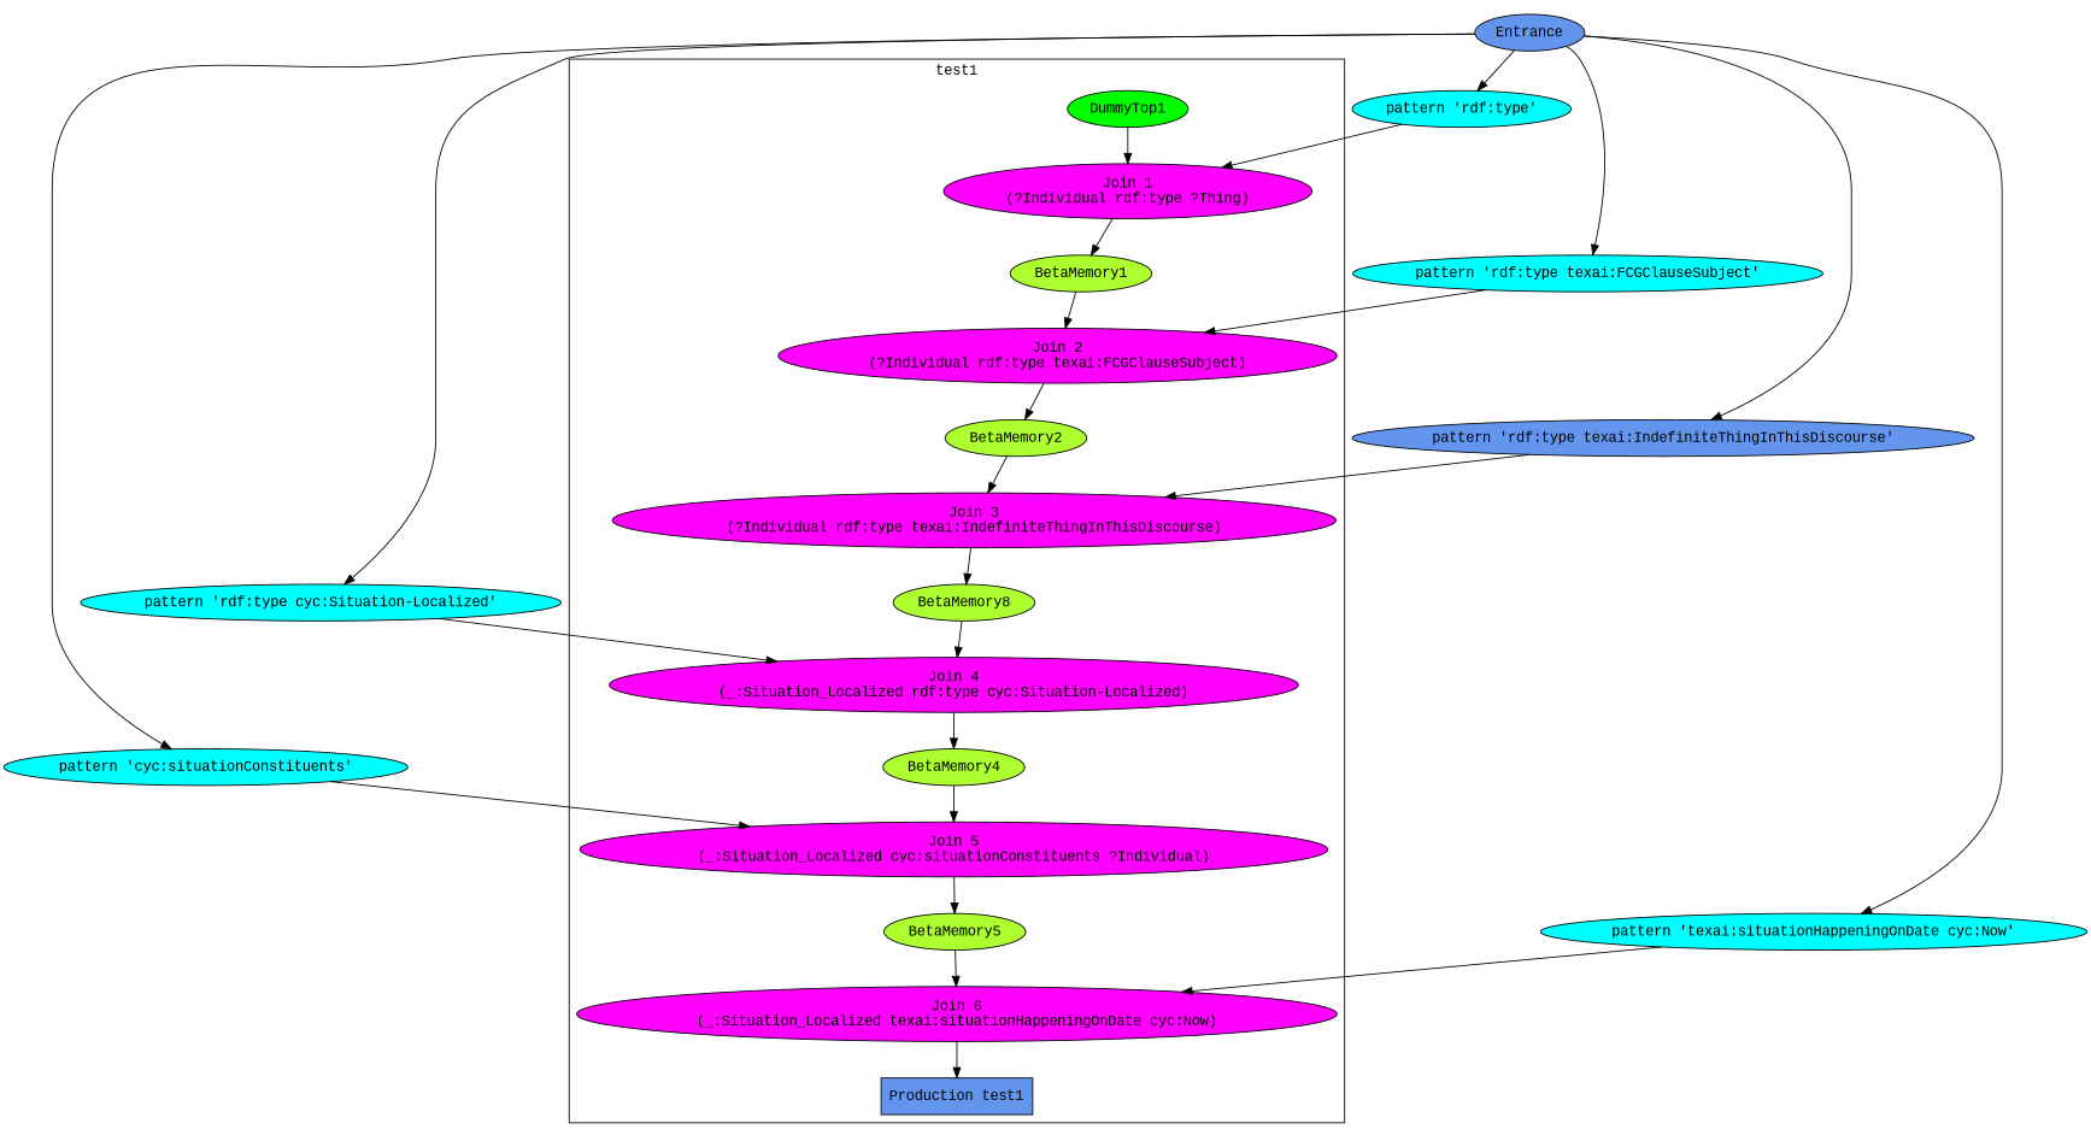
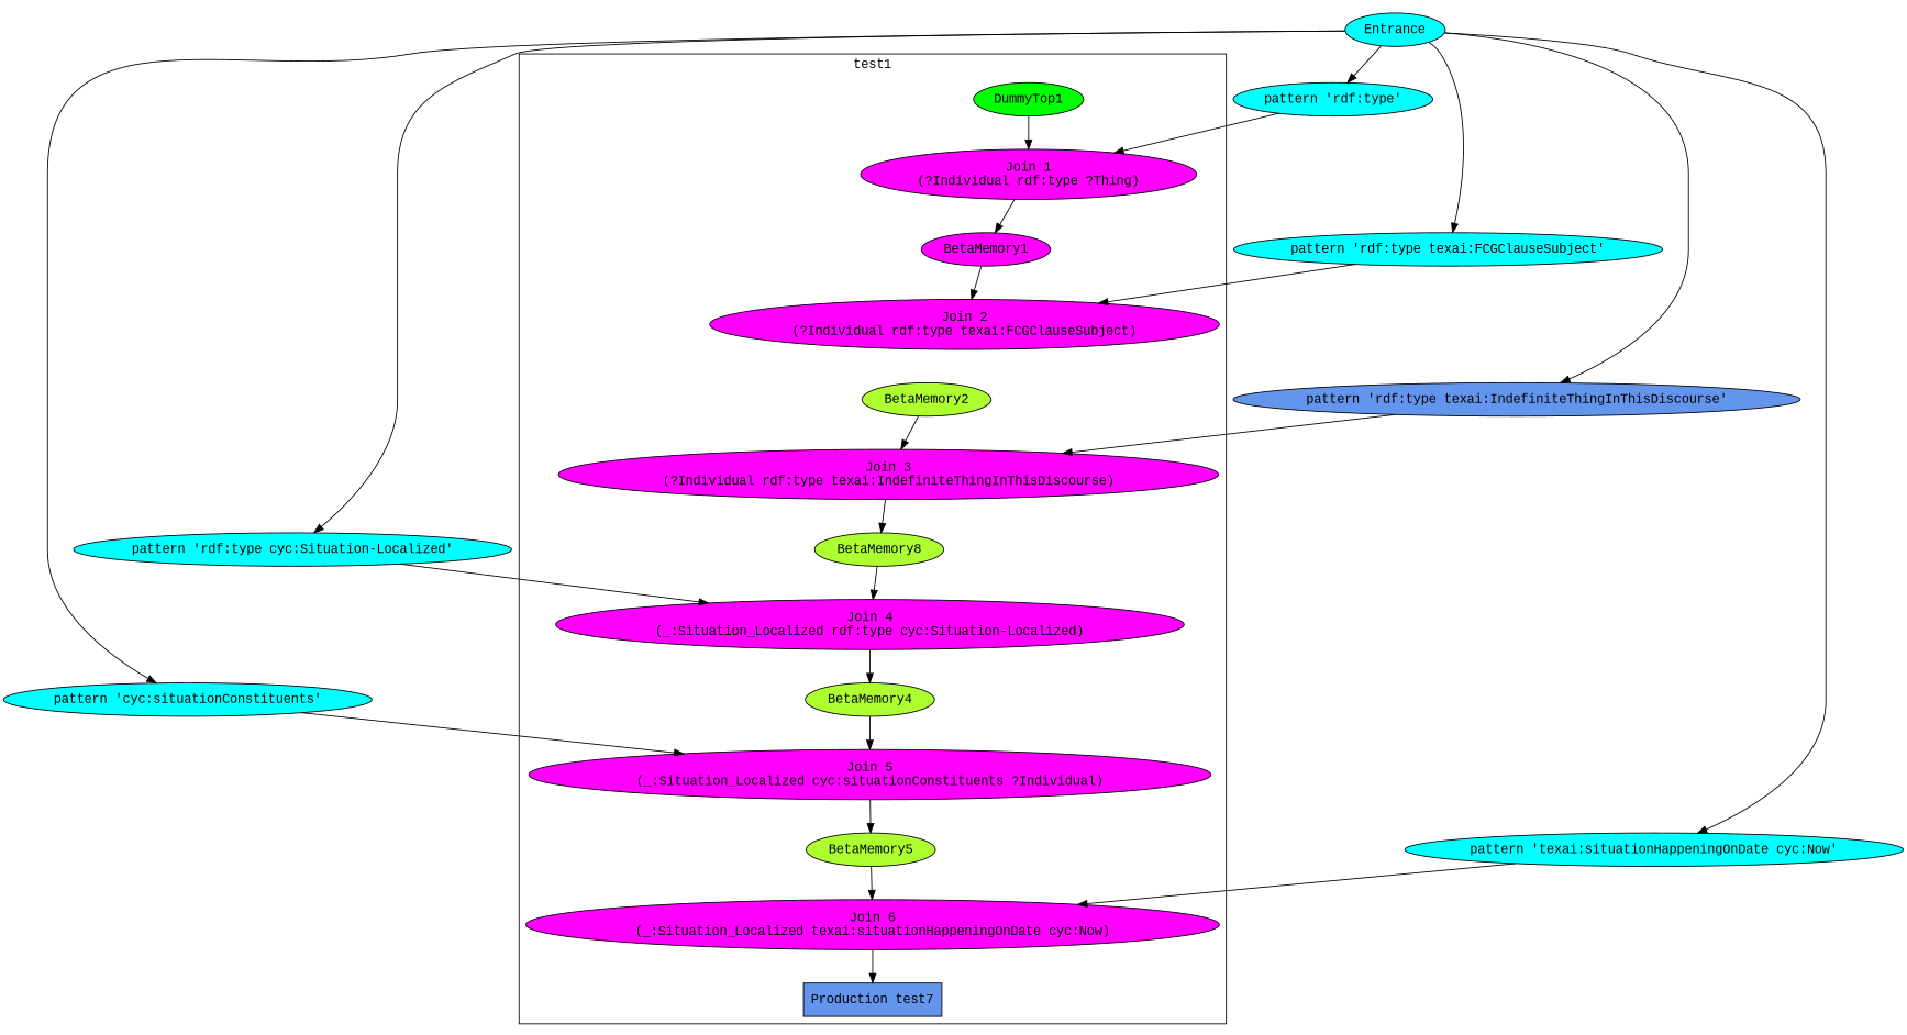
  digraph {
    fontname="Liberation Mono"
    mincross=2.0
    node [fillcolor=magenta fontname="Liberation Mono" style=filled]
    edge [fontname="Liberation Mono"]
    n1 [fillcolor=green label=DummyTop1]
    n2 [label="Join 1\n(?Individual rdf:type ?Thing)"]
-   n3 [fillcolor=greenyellow label=BetaMemory1]
+   n3 [label=BetaMemory1]
    n4 [label="Join 2\n(?Individual rdf:type texai:FCGClauseSubject)"]
    n5 [fillcolor=greenyellow label=BetaMemory2]
    n6 [label="Join 3\n(?Individual rdf:type texai:IndefiniteThingInThisDiscourse)"]
    n7 [fillcolor=greenyellow label=BetaMemory8]
    n8 [label="Join 4\n(_:Situation_Localized rdf:type cyc:Situation-Localized)"]
    n9 [fillcolor=greenyellow label=BetaMemory4]
    n10 [label="Join 5\n(_:Situation_Localized cyc:situationConstituents ?Individual)"]
    n11 [fillcolor=greenyellow label=BetaMemory5]
    n12 [label="Join 6\n(_:Situation_Localized texai:situationHappeningOnDate cyc:Now)"]
-   n13 [fillcolor=cornflowerblue label="Production test1" shape=box]
-   n14 [fillcolor=cornflowerblue label=Entrance]
+   n13 [fillcolor=cornflowerblue label="Production test7" shape=box]
+   n14 [fillcolor=cyan label=Entrance]
    n15 [fillcolor=cyan label="pattern 'cyc:situationConstituents'"]
    n16 [fillcolor=cyan label="pattern 'rdf:type'"]
    n17 [fillcolor=cyan label="pattern 'rdf:type cyc:Situation-Localized'"]
    n18 [fillcolor=cyan label="pattern 'rdf:type texai:FCGClauseSubject'"]
    n19 [fillcolor=cornflowerblue label="pattern 'rdf:type texai:IndefiniteThingInThisDiscourse'"]
    n20 [fillcolor=cyan label="pattern 'texai:situationHappeningOnDate cyc:Now'"]
    subgraph cluster_1 {
      label=test1
      n1
      n2
      n3
      n4
      n5
      n6
      n7
      n8
      n9
      n10
      n11
      n12
      n13
    }
    n1 -> n2
    n2 -> n3
    n3 -> n4
-   n4 -> n5
    n5 -> n6
    n6 -> n7
    n7 -> n8
    n8 -> n9
    n9 -> n10
    n10 -> n11
    n11 -> n12
    n12 -> n13
    n14 -> n15
    n14 -> n16
    n14 -> n17
    n14 -> n18
    n14 -> n19
    n14 -> n20
    n15 -> n10
    n16 -> n2
    n17 -> n8
    n18 -> n4
    n19 -> n6
    n20 -> n12
  }
